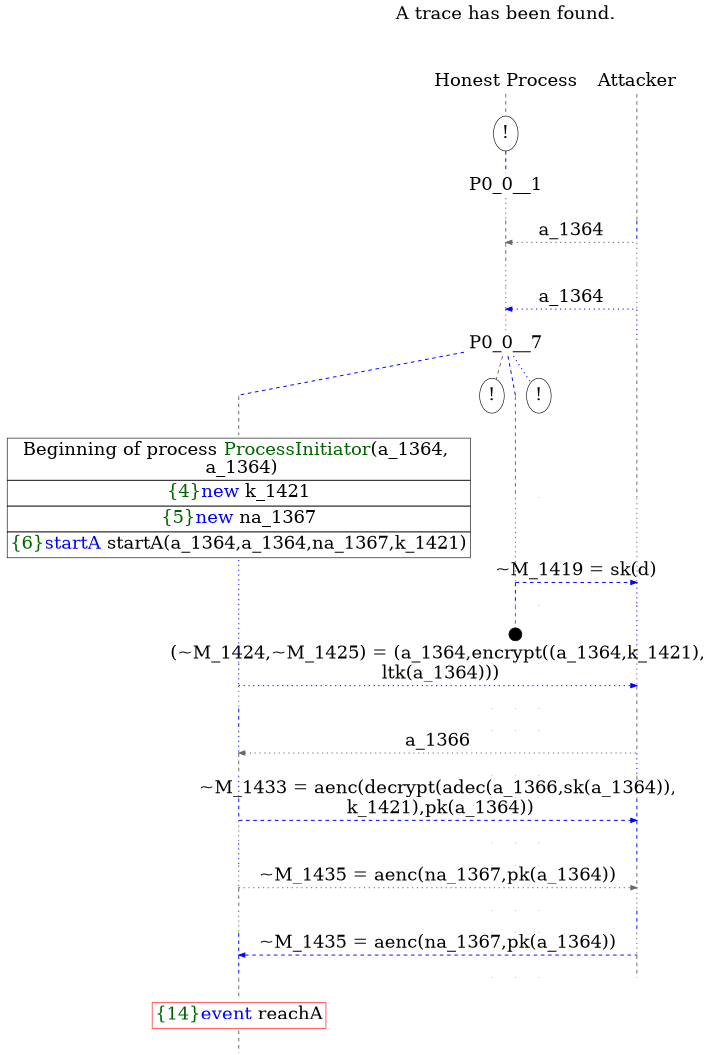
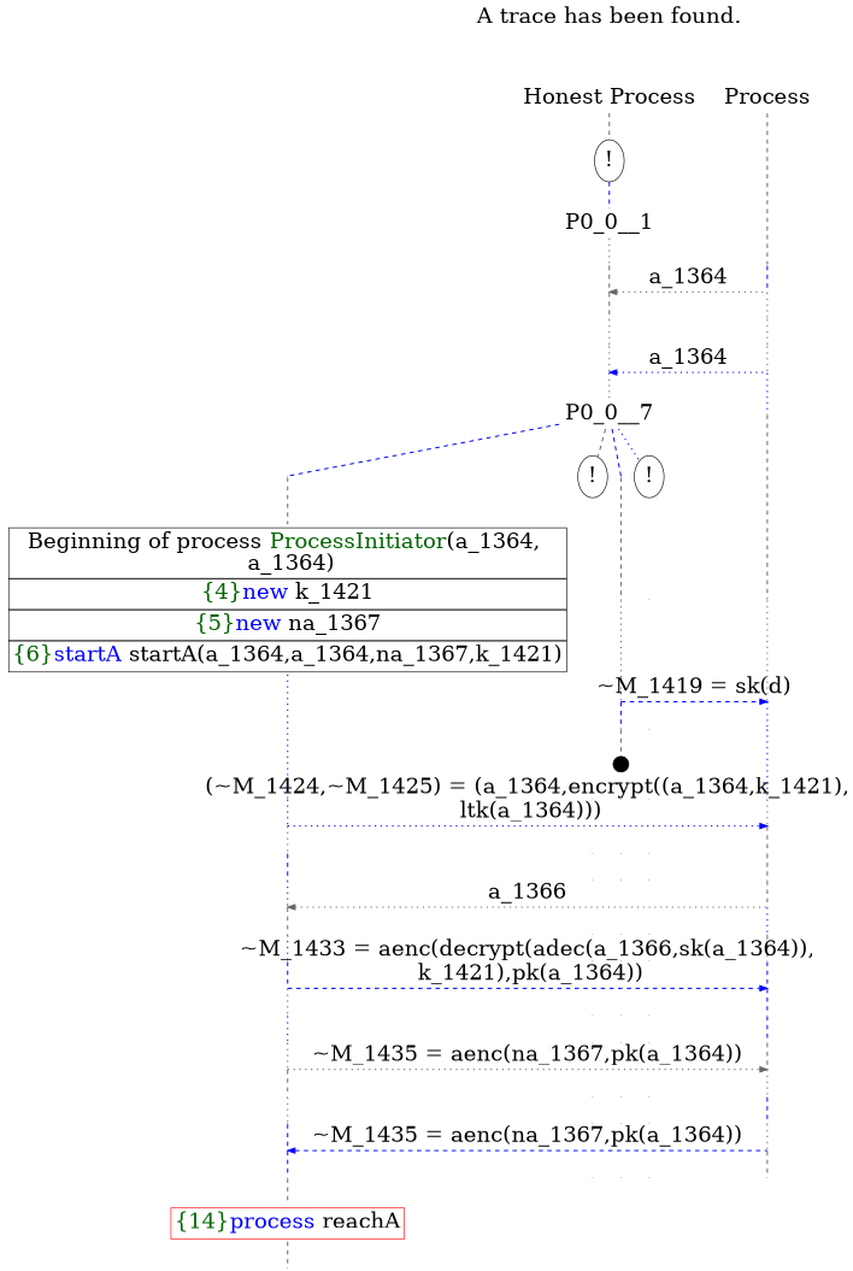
  digraph {
    ordering=out
    node [fontsize=30 shape=point]
    edge [arrowhead=none color=gray40 fontsize=30 penwidth=1.6 style=dashed weight=100]
    n1 [height=0 label="Honest Process" shape=plaintext width=0]
-   n2 [height=0 label=Attacker shape=plaintext width=0]
+   n2 [height=0 label=Process shape=plaintext width=0]
    P0_0__2 [height=0 width=0]
    P__1 [height=0 width=0]
    P0_0__3 [height=0 width=0]
    P__2 [height=0 width=0]
    P0_0_3__19 [height=0 width=0]
    P0_0_2__14 [height=0 style=invisible width=0]
    P0_0_1__18 [height=0 style=invisible width=0]
    P0_0_0__16 [height=0 style=invisible width=0]
    P__19 [height=0 width=0]
    P0_0__4 [height=0 width=0]
    P__3 [height=0 width=0]
    P0_0__5 [height=0 width=0]
    P__4 [height=0 width=0]
    P0_0__6 [height=0 width=0]
    P__5 [height=0 width=0]
    P0_0__7 [fixedsize=false height=0 shape=none width=0]
    P__6 [height=0 width=0]
    P0_0_3__7 [height=0 width=0]
    n21 [height=0 label="!" shape=ellipse width=0]
    P0_0_1__7 [height=0 width=0]
    n23 [height=0 label="!" shape=ellipse width=0]
    P0_0_1__8 [height=0 width=0]
    P0_0_0__8 [height=0 style=invisible width=0]
    P__7 [height=0 width=0]
    P0_0_1__9 [height=0 width=0]
    P__8 [height=0 width=0]
    P0_0_1__10 [height=0 width=0]
    P0_0_0__9 [height=0 style=invisible width=0]
    P__9 [height=0 width=0]
    P0_0_3__10 [height=0 width=0]
    P0_0_2__8 [height=0 style=invisible width=0]
    P0_0_1__12 [height=0 style=invisible width=0]
    P0_0_0__10 [height=0 style=invisible width=0]
    P__10 [height=0 width=0]
    P0_0_3__11 [height=0 width=0]
    P__11 [height=0 width=0]
    P0_0_3__12 [height=0 width=0]
    P0_0_2__9 [height=0 style=invisible width=0]
    P0_0_1__13 [height=0 style=invisible width=0]
    P0_0_0__11 [height=0 style=invisible width=0]
    P__12 [height=0 width=0]
    P0_0_3__13 [height=0 width=0]
    P0_0_2__10 [height=0 style=invisible width=0]
    P0_0_1__14 [height=0 style=invisible width=0]
    P0_0_0__12 [height=0 style=invisible width=0]
    P__13 [height=0 width=0]
    P0_0_3__14 [height=0 width=0]
    P__14 [height=0 width=0]
    P0_0_3__15 [height=0 width=0]
    P0_0_2__11 [height=0 style=invisible width=0]
    P0_0_1__15 [height=0 style=invisible width=0]
    P0_0_0__13 [height=0 style=invisible width=0]
    P__15 [height=0 width=0]
    P0_0_3__16 [height=0 width=0]
    P0_0_2__12 [height=0 style=invisible width=0]
    P0_0_1__16 [height=0 style=invisible width=0]
    P0_0_0__14 [height=0 style=invisible width=0]
    P__16 [height=0 width=0]
    P0_0_3__17 [height=0 width=0]
    P__17 [height=0 width=0]
    P0_0_3__18 [height=0 width=0]
    P0_0_2__13 [height=0 style=invisible width=0]
    P0_0_1__17 [height=0 style=invisible width=0]
    P0_0_0__15 [height=0 style=invisible width=0]
    P__18 [height=0 width=0]
    P0_0_3__20 [height=0 width=0]
    P__20 [height=0 width=0]
    P0_0_3__21 [height=0 width=0]
    P0_0_2__15 [height=0 style=invisible width=0]
    P0_0_1__19 [height=0 style=invisible width=0]
    P0_0_0__17 [height=0 style=invisible width=0]
    P__21 [height=0 width=0]
    P0_0_3__22 [height=0 width=0]
    P0_0_2__16 [height=0 style=invisible width=0]
    P0_0_1__20 [height=0 style=invisible width=0]
    P0_0_0__18 [height=0 style=invisible width=0]
    P__22 [height=0 width=0]
    P0_0_3__23 [height=0 width=0]
    P__23 [height=0 width=0]
    P0_0_3__24 [height=0 width=0]
    P0_0_2__17 [height=0 style=invisible width=0]
    P0_0_1__21 [height=0 style=invisible width=0]
    P0_0_0__19 [height=0 style=invisible width=0]
    P__24 [height=0 width=0]
    n87 [height=0 label="!" shape=ellipse width=0]
    n88 [height=0 label=<<TABLE BORDER="0" CELLBORDER="1" CELLSPACING="0" CELLPADDING="4"> <TR><TD>Beginning of process <FONT COLOR="darkgreen">ProcessInitiator</FONT>(a_1364, <br/> a_1364)</TD></TR><TR><TD><FONT COLOR="darkgreen">{4}</FONT><FONT COLOR="blue">new </FONT>k_1421</TD></TR><TR><TD><FONT COLOR="darkgreen">{5}</FONT><FONT COLOR="blue">new </FONT>na_1367</TD></TR><TR><TD><FONT COLOR="darkgreen">{6}</FONT><FONT COLOR="blue">startA</FONT> startA(a_1364,a_1364,na_1367,k_1421)</TD></TR></TABLE>> shape=plaintext width=0]
    P0_0_1__11 [height=0.3 width=0.3]
-   n90 [color=red height=0 label=<<TABLE BORDER="0" CELLBORDER="1" CELLSPACING="0" CELLPADDING="4"> <TR><TD><FONT COLOR="darkgreen">{14}</FONT><FONT COLOR="blue">event</FONT> reachA</TD></TR></TABLE>> shape=plaintext width=0]
+   n90 [color=red height=0 label=<<TABLE BORDER="0" CELLBORDER="1" CELLSPACING="0" CELLPADDING="4"> <TR><TD><FONT COLOR="darkgreen">{14}</FONT><FONT COLOR="blue">process</FONT> reachA</TD></TR></TABLE>> shape=plaintext width=0]
    n91 [height=0 label=<A trace has been found.<br/> > shape=plaintext width=0]
    P0_0__1 [fixedsize=false height=0 shape=none width=0]
    P0_0_3__9 [height=0 width=0]
    P0_0_3__26 [height=0 width=0]
    subgraph sub_1 {
      rank=same
      n1
      n2
    }
    subgraph sub_2 {
      rank=same
      P0_0__2
      P__1
    }
    subgraph sub_3 {
      rank=same
      P0_0__3
      P__2
    }
    subgraph sub_4 {
      rank=same
      P0_0_3__19
      P0_0_2__14
      P0_0_1__18
      P0_0_0__16
      P__19
    }
    subgraph sub_5 {
      rank=same
      P0_0__4
      P__3
    }
    subgraph sub_6 {
      rank=same
      P0_0__5
      P__4
    }
    subgraph sub_7 {
      rank=same
      P0_0__6
      P__5
    }
    subgraph sub_8 {
      rank=same
      P0_0__7
      P__6
    }
    subgraph sub_9 {
      rank=same
      P0_0_3__7
      n21
      P0_0_1__7
      n23
    }
    subgraph sub_10 {
      rank=same
      P0_0_1__8
      P0_0_0__8
      P__7
    }
    subgraph sub_11 {
      rank=same
      P0_0_1__9
      P__8
    }
    subgraph sub_12 {
      rank=same
      P0_0_1__10
      P0_0_0__9
      P__9
    }
    subgraph sub_13 {
      rank=same
      P0_0_3__10
      P0_0_2__8
      P0_0_1__12
      P0_0_0__10
      P__10
    }
    subgraph sub_14 {
      rank=same
      P0_0_3__11
      P__11
    }
    subgraph sub_15 {
      rank=same
      P0_0_3__12
      P0_0_2__9
      P0_0_1__13
      P0_0_0__11
      P__12
    }
    subgraph sub_16 {
      rank=same
      P0_0_3__13
      P0_0_2__10
      P0_0_1__14
      P0_0_0__12
      P__13
    }
    subgraph sub_17 {
      rank=same
      P0_0_3__14
      P__14
    }
    subgraph sub_18 {
      rank=same
      P0_0_3__15
      P0_0_2__11
      P0_0_1__15
      P0_0_0__13
      P__15
    }
    subgraph sub_19 {
      rank=same
      P0_0_3__16
      P0_0_2__12
      P0_0_1__16
      P0_0_0__14
      P__16
    }
    subgraph sub_20 {
      rank=same
      P0_0_3__17
      P__17
    }
    subgraph sub_21 {
      rank=same
      P0_0_3__18
      P0_0_2__13
      P0_0_1__17
      P0_0_0__15
      P__18
    }
    subgraph sub_22 {
      rank=same
      P0_0_3__20
      P__20
    }
    subgraph sub_23 {
      rank=same
      P0_0_3__21
      P0_0_2__15
      P0_0_1__19
      P0_0_0__17
      P__21
    }
    subgraph sub_24 {
      rank=same
      P0_0_3__22
      P0_0_2__16
      P0_0_1__20
      P0_0_0__18
      P__22
    }
    subgraph sub_25 {
      rank=same
      P0_0_3__23
      P__23
    }
    subgraph sub_26 {
      rank=same
      P0_0_3__24
      P0_0_2__17
      P0_0_1__21
      P0_0_0__19
      P__24
    }
    n1 -> n87
    n2 -> P__1
    P0_0__2 -> P0_0__3
    P__1 -> P__2 [color=blue]
    P0_0__3 -> P__2 [arrowhead=normal dir=back label=<a_1364> style=dotted weight=""]
    P0_0__3 -> P0_0__4
    P__2 -> P__3 [style=dotted]
    P0_0_3__19 -> P0_0_3__20 [style=dotted]
    P0_0_2__14 -> P0_0_2__15 [style=invisible color=""]
    P0_0_1__18 -> P0_0_1__19 [style=invisible color=""]
    P0_0_0__16 -> P0_0_0__17 [style=invisible color=""]
    P__19 -> P__20
    P0_0__4 -> P0_0__5 [style=dotted]
    P__3 -> P__4 [style=dotted]
    P0_0__5 -> P0_0__6 [style=dotted]
    P__4 -> P__5 [style=dotted]
    P0_0__6 -> P__5 [arrowhead=normal color=blue dir=back label=<a_1364> style=dotted weight=""]
    P0_0__6 -> P0_0__7 [style=dotted]
    P__5 -> P__6 [color=blue style=dotted]
    P0_0__7 -> P0_0_3__7 [color=blue weight=""]
    P0_0__7 -> n21 [weight=""]
    P0_0__7 -> P0_0_1__7 [color=blue weight=""]
    P0_0__7 -> n23 [color=blue style=dotted weight=""]
    P__6 -> P__7
    P0_0_3__7 -> n88
    n21 -> P0_0_2__8 [style=invisible color=""]
    P0_0_1__7 -> P0_0_1__8
    n23 -> P0_0_0__8 [style=invisible color=""]
    P0_0_1__8 -> P0_0_1__9 [style=dotted]
    P0_0_0__8 -> P0_0_0__9 [style=invisible color=""]
    P__7 -> P__8 [style=dotted]
    P0_0_1__9 -> P__8 [arrowhead=normal color=blue label=<~M_1419 = sk(d)> weight=""]
    P0_0_1__9 -> P0_0_1__10 [color=blue]
    P__8 -> P__9 [color=blue style=dotted]
    P0_0_1__10 -> P0_0_1__11
    P0_0_0__9 -> P0_0_0__10 [style=invisible color=""]
    P__9 -> P__10 [color=blue style=dotted]
    P0_0_3__10 -> P0_0_3__11 [color=blue style=dotted]
    P0_0_2__8 -> P0_0_2__9 [style=invisible color=""]
    P0_0_1__12 -> P0_0_1__13 [style=invisible color=""]
    P0_0_0__10 -> P0_0_0__11 [style=invisible color=""]
    P__10 -> P__11 [style=dotted]
    P0_0_3__11 -> P__11 [arrowhead=normal color=blue label=<(~M_1424,~M_1425) = (a_1364,encrypt((a_1364,k_1421),<br/> ltk(a_1364)))> style=dotted weight=""]
    P0_0_3__11 -> P0_0_3__12 [style=dotted]
    P__11 -> P__12
    P0_0_3__12 -> P0_0_3__13 [color=blue]
    P0_0_2__9 -> P0_0_2__10 [style=invisible color=""]
    P0_0_1__13 -> P0_0_1__14 [style=invisible color=""]
    P0_0_0__11 -> P0_0_0__12 [style=invisible color=""]
    P__12 -> P__13
    P0_0_3__13 -> P0_0_3__14 [color=blue style=dotted]
    P0_0_2__10 -> P0_0_2__11 [style=invisible color=""]
    P0_0_1__14 -> P0_0_1__15 [style=invisible color=""]
    P0_0_0__12 -> P0_0_0__13 [style=invisible color=""]
    P__13 -> P__14
    P0_0_3__14 -> P__14 [arrowhead=normal dir=back label=<a_1366> style=dotted weight=""]
    P0_0_3__14 -> P0_0_3__15
    P__14 -> P__15 [color=blue style=dotted]
    P0_0_3__15 -> P0_0_3__16 [color=blue style=dotted]
    P0_0_2__11 -> P0_0_2__12 [style=invisible color=""]
    P0_0_1__15 -> P0_0_1__16 [style=invisible color=""]
    P0_0_0__13 -> P0_0_0__14 [style=invisible color=""]
    P__15 -> P__16
    P0_0_3__16 -> P0_0_3__17 [color=blue]
    P0_0_2__12 -> P0_0_2__13 [style=invisible color=""]
    P0_0_1__16 -> P0_0_1__17 [style=invisible color=""]
    P0_0_0__14 -> P0_0_0__15 [style=invisible color=""]
    P__16 -> P__17 [color=blue]
    P0_0_3__17 -> P__17 [arrowhead=normal color=blue label=<~M_1433 = aenc(decrypt(adec(a_1366,sk(a_1364)),<br/> k_1421),pk(a_1364))> weight=""]
    P0_0_3__17 -> P0_0_3__18 [style=dotted]
    P__17 -> P__18 [color=blue]
    P0_0_3__18 -> P0_0_3__19 [color=blue style=dotted]
    P0_0_2__13 -> P0_0_2__14 [style=invisible color=""]
    P0_0_1__17 -> P0_0_1__18 [style=invisible color=""]
    P0_0_0__15 -> P0_0_0__16 [style=invisible color=""]
    P__18 -> P__19 [color=blue]
    P0_0_3__20 -> P__20 [arrowhead=normal label=<~M_1435 = aenc(na_1367,pk(a_1364))> style=dotted weight=""]
    P0_0_3__20 -> P0_0_3__21
    P__20 -> P__21 [style=dotted]
    P0_0_3__21 -> P0_0_3__22 [style=dotted]
    P0_0_2__15 -> P0_0_2__16 [style=invisible color=""]
    P0_0_1__19 -> P0_0_1__20 [style=invisible color=""]
    P0_0_0__17 -> P0_0_0__18 [style=invisible color=""]
    P__21 -> P__22 [color=blue]
    P0_0_3__22 -> P0_0_3__23 [color=blue]
    P0_0_2__16 -> P0_0_2__17 [style=invisible color=""]
    P0_0_1__20 -> P0_0_1__21 [style=invisible color=""]
    P0_0_0__18 -> P0_0_0__19 [style=invisible color=""]
    P__22 -> P__23 [style=dotted]
    P0_0_3__23 -> P__23 [arrowhead=normal color=blue dir=back label=<~M_1435 = aenc(na_1367,pk(a_1364))> weight=""]
    P0_0_3__23 -> P0_0_3__24 [color=blue]
    P__23 -> P__24
    P0_0_3__24 -> n90
    n87 -> P0_0__1 [color=blue]
    n88 -> P0_0_3__9 [color=blue style=dotted]
    P0_0_1__11 -> P0_0_1__12 [style=invisible color=""]
    n90 -> P0_0_3__26
    n91 -> n1 [style=invisible color=""]
    P0_0__1 -> P0_0__2 [style=dotted]
    P0_0_3__9 -> P0_0_3__10 [color=blue style=dotted]
  }
